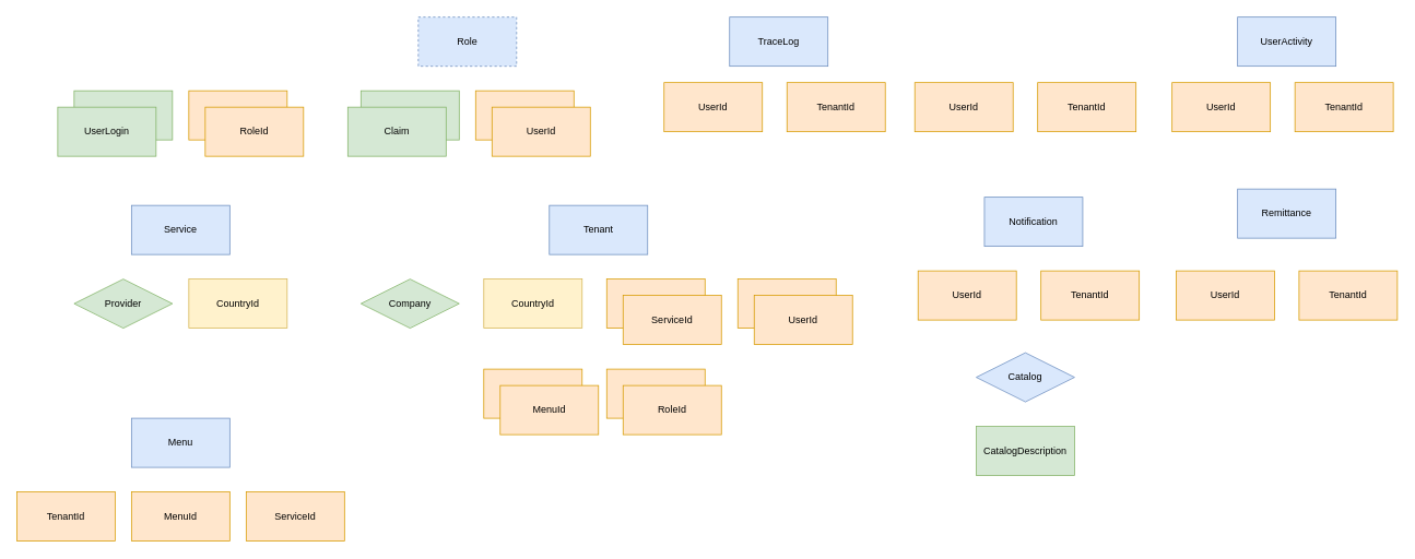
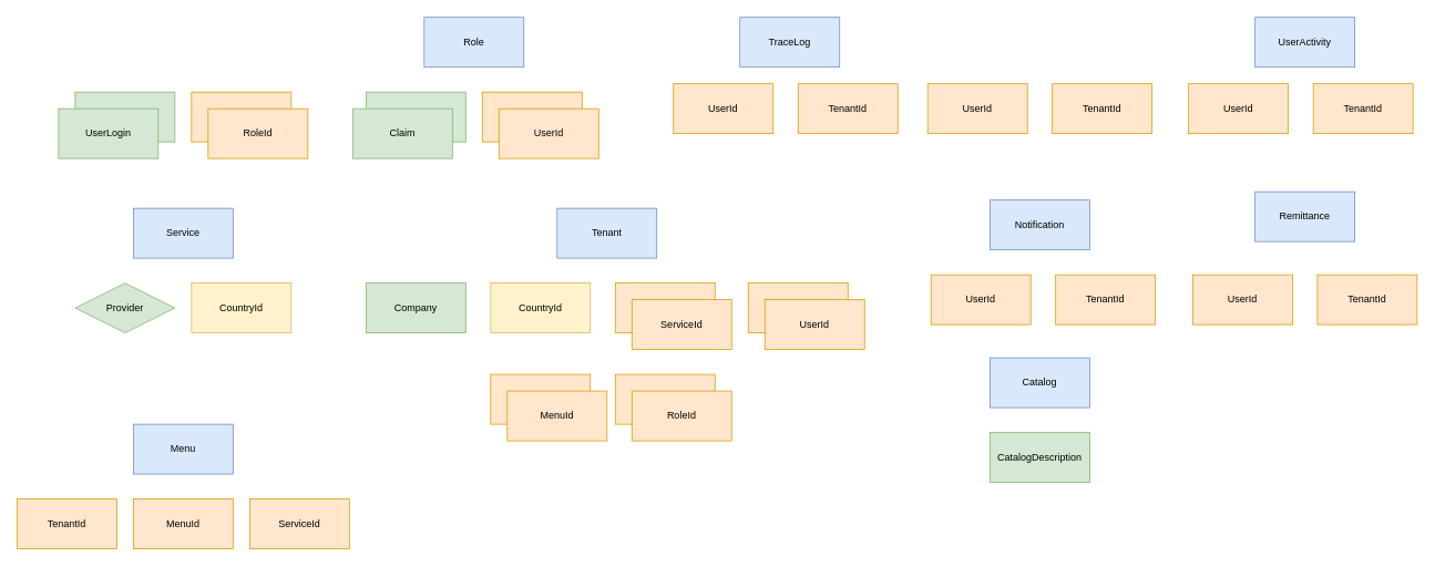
  <mxCell id="0" />
  <mxCell id="1" parent="0" />
  <mxCell id="2" value="UserLogin" style="rounded=0;whiteSpace=wrap;html=1;fillColor=#d5e8d4;strokeColor=#82b366;" vertex="1" parent="1"><mxGeometry x="90" y="110" width="120" height="60" as="geometry" /></mxCell>
  <mxCell id="3" value="Claim" style="rounded=0;whiteSpace=wrap;html=1;fillColor=#d5e8d4;strokeColor=#82b366;" vertex="1" parent="1"><mxGeometry x="440" y="110" width="120" height="60" as="geometry" /></mxCell>
  <mxCell id="4" value="TraceLog" style="rounded=0;whiteSpace=wrap;html=1;fillColor=#dae8fc;strokeColor=#6c8ebf;" vertex="1" parent="1"><mxGeometry x="890" y="20" width="120" height="60" as="geometry" /></mxCell>
  <mxCell id="5" value="UserActivity" style="rounded=0;whiteSpace=wrap;html=1;fillColor=#dae8fc;strokeColor=#6c8ebf;" vertex="1" parent="1"><mxGeometry x="1510" y="20" width="120" height="60" as="geometry" /></mxCell>
  <mxCell id="6" value="Provider" style="rhombus;whiteSpace=wrap;html=1;fillColor=#d5e8d4;strokeColor=#82b366;" vertex="1" parent="1"><mxGeometry x="90" y="340" width="120" height="60" as="geometry" /></mxCell>
  <mxCell id="7" value="Service" style="rounded=0;whiteSpace=wrap;html=1;fillColor=#dae8fc;strokeColor=#6c8ebf;" vertex="1" parent="1"><mxGeometry x="160" y="250" width="120" height="60" as="geometry" /></mxCell>
- <mxCell id="8" value="Catalog" style="rhombus;whiteSpace=wrap;html=1;fillColor=#dae8fc;strokeColor=#6c8ebf;" vertex="1" parent="1"><mxGeometry x="1191" y="430" width="120" height="60" as="geometry" /></mxCell>
+ <mxCell id="8" value="Catalog" style="rounded=0;whiteSpace=wrap;html=1;fillColor=#dae8fc;strokeColor=#6c8ebf;" vertex="1" parent="1"><mxGeometry x="1191" y="430" width="120" height="60" as="geometry" /></mxCell>
  <mxCell id="9" value="CatalogDescription" style="rounded=0;whiteSpace=wrap;html=1;fillColor=#d5e8d4;strokeColor=#82b366;" vertex="1" parent="1"><mxGeometry x="1191" y="520" width="120" height="60" as="geometry" /></mxCell>
- <mxCell id="10" value="Company" style="rhombus;whiteSpace=wrap;html=1;fillColor=#d5e8d4;strokeColor=#82b366;" vertex="1" parent="1"><mxGeometry x="440" y="340" width="120" height="60" as="geometry" /></mxCell>
+ <mxCell id="10" value="Company" style="rounded=0;whiteSpace=wrap;html=1;fillColor=#d5e8d4;strokeColor=#82b366;" vertex="1" parent="1"><mxGeometry x="440" y="340" width="120" height="60" as="geometry" /></mxCell>
  <mxCell id="11" value="Tenant" style="rounded=0;whiteSpace=wrap;html=1;fillColor=#dae8fc;strokeColor=#6c8ebf;" vertex="1" parent="1"><mxGeometry x="670" y="250" width="120" height="60" as="geometry" /></mxCell>
  <mxCell id="12" value="Remittance" style="rounded=0;whiteSpace=wrap;html=1;fillColor=#dae8fc;strokeColor=#6c8ebf;" vertex="1" parent="1"><mxGeometry x="1510" y="230" width="120" height="60" as="geometry" /></mxCell>
- <mxCell id="13" value="Notification" style="rounded=0;whiteSpace=wrap;html=1;fillColor=#dae8fc;strokeColor=#6c8ebf;" vertex="1" parent="1"><mxGeometry x="1201" y="240" width="120" height="60" as="geometry" /></mxCell>
- <mxCell id="14" value="Role" style="rounded=0;whiteSpace=wrap;html=1;fillColor=#dae8fc;strokeColor=#6c8ebf;dashed=1;" vertex="1" parent="1"><mxGeometry x="510" y="20" width="120" height="60" as="geometry" /></mxCell>
+ <mxCell id="13" value="Notification" style="rounded=0;whiteSpace=wrap;html=1;fillColor=#dae8fc;strokeColor=#6c8ebf;" vertex="1" parent="1"><mxGeometry x="1191" y="240" width="120" height="60" as="geometry" /></mxCell>
+ <mxCell id="14" value="Role" style="rounded=0;whiteSpace=wrap;html=1;fillColor=#dae8fc;strokeColor=#6c8ebf;" vertex="1" parent="1"><mxGeometry x="510" y="20" width="120" height="60" as="geometry" /></mxCell>
  <mxCell id="15" value="RoleId" style="rounded=0;whiteSpace=wrap;html=1;fillColor=#ffe6cc;strokeColor=#d79b00;" vertex="1" parent="1"><mxGeometry x="230" y="110" width="120" height="60" as="geometry" /></mxCell>
  <mxCell id="16" value="RoleId" style="rounded=0;whiteSpace=wrap;html=1;fillColor=#ffe6cc;strokeColor=#d79b00;" vertex="1" parent="1"><mxGeometry x="250" y="130" width="120" height="60" as="geometry" /></mxCell>
  <mxCell id="17" value="UserLogin" style="rounded=0;whiteSpace=wrap;html=1;fillColor=#d5e8d4;strokeColor=#82b366;" vertex="1" parent="1"><mxGeometry x="70" y="130" width="120" height="60" as="geometry" /></mxCell>
  <mxCell id="18" value="Claim" style="rounded=0;whiteSpace=wrap;html=1;fillColor=#d5e8d4;strokeColor=#82b366;" vertex="1" parent="1"><mxGeometry x="424" y="130" width="120" height="60" as="geometry" /></mxCell>
  <mxCell id="19" value="UserId" style="rounded=0;whiteSpace=wrap;html=1;fillColor=#ffe6cc;strokeColor=#d79b00;" vertex="1" parent="1"><mxGeometry x="580" y="110" width="120" height="60" as="geometry" /></mxCell>
  <mxCell id="20" value="UserId" style="rounded=0;whiteSpace=wrap;html=1;fillColor=#ffe6cc;strokeColor=#d79b00;" vertex="1" parent="1"><mxGeometry x="600" y="130" width="120" height="60" as="geometry" /></mxCell>
  <mxCell id="21" value="UserId" style="rounded=0;whiteSpace=wrap;html=1;fillColor=#ffe6cc;strokeColor=#d79b00;" vertex="1" parent="1"><mxGeometry x="810" y="100" width="120" height="60" as="geometry" /></mxCell>
  <mxCell id="22" value="TenantId" style="rounded=0;whiteSpace=wrap;html=1;fillColor=#ffe6cc;strokeColor=#d79b00;" vertex="1" parent="1"><mxGeometry x="960" y="100" width="120" height="60" as="geometry" /></mxCell>
  <mxCell id="23" value="UserId" style="rounded=0;whiteSpace=wrap;html=1;fillColor=#ffe6cc;strokeColor=#d79b00;" vertex="1" parent="1"><mxGeometry x="1116" y="100" width="120" height="60" as="geometry" /></mxCell>
  <mxCell id="24" value="TenantId" style="rounded=0;whiteSpace=wrap;html=1;fillColor=#ffe6cc;strokeColor=#d79b00;" vertex="1" parent="1"><mxGeometry x="1266" y="100" width="120" height="60" as="geometry" /></mxCell>
  <mxCell id="25" value="TenantId" style="rounded=0;whiteSpace=wrap;html=1;fillColor=#ffe6cc;strokeColor=#d79b00;" vertex="1" parent="1"><mxGeometry x="1580" y="100" width="120" height="60" as="geometry" /></mxCell>
  <mxCell id="26" value="UserId" style="rounded=0;whiteSpace=wrap;html=1;fillColor=#ffe6cc;strokeColor=#d79b00;" vertex="1" parent="1"><mxGeometry x="1430" y="100" width="120" height="60" as="geometry" /></mxCell>
  <mxCell id="27" value="CountryId" style="rounded=0;whiteSpace=wrap;html=1;fillColor=#fff2cc;strokeColor=#d6b656;" vertex="1" parent="1"><mxGeometry x="230" y="340" width="120" height="60" as="geometry" /></mxCell>
  <mxCell id="28" value="CountryId" style="rounded=0;whiteSpace=wrap;html=1;fillColor=#fff2cc;strokeColor=#d6b656;" vertex="1" parent="1"><mxGeometry x="590" y="340" width="120" height="60" as="geometry" /></mxCell>
  <mxCell id="29" value="UserId" style="rounded=0;whiteSpace=wrap;html=1;fillColor=#ffe6cc;strokeColor=#d79b00;" vertex="1" parent="1"><mxGeometry x="1120" y="330" width="120" height="60" as="geometry" /></mxCell>
  <mxCell id="30" value="TenantId" style="rounded=0;whiteSpace=wrap;html=1;fillColor=#ffe6cc;strokeColor=#d79b00;" vertex="1" parent="1"><mxGeometry x="1270" y="330" width="120" height="60" as="geometry" /></mxCell>
  <mxCell id="31" value="UserId" style="rounded=0;whiteSpace=wrap;html=1;fillColor=#ffe6cc;strokeColor=#d79b00;" vertex="1" parent="1"><mxGeometry x="1435" y="330" width="120" height="60" as="geometry" /></mxCell>
  <mxCell id="32" value="TenantId" style="rounded=0;whiteSpace=wrap;html=1;fillColor=#ffe6cc;strokeColor=#d79b00;" vertex="1" parent="1"><mxGeometry x="1585" y="330" width="120" height="60" as="geometry" /></mxCell>
  <mxCell id="33" value="ServiceId" style="rounded=0;whiteSpace=wrap;html=1;fillColor=#ffe6cc;strokeColor=#d79b00;" vertex="1" parent="1"><mxGeometry x="740" y="340" width="120" height="60" as="geometry" /></mxCell>
  <mxCell id="34" value="ServiceId" style="rounded=0;whiteSpace=wrap;html=1;fillColor=#ffe6cc;strokeColor=#d79b00;" vertex="1" parent="1"><mxGeometry x="760" y="360" width="120" height="60" as="geometry" /></mxCell>
  <mxCell id="35" value="UserId" style="rounded=0;whiteSpace=wrap;html=1;fillColor=#ffe6cc;strokeColor=#d79b00;" vertex="1" parent="1"><mxGeometry x="900" y="340" width="120" height="60" as="geometry" /></mxCell>
  <mxCell id="36" value="UserId" style="rounded=0;whiteSpace=wrap;html=1;fillColor=#ffe6cc;strokeColor=#d79b00;" vertex="1" parent="1"><mxGeometry x="920" y="360" width="120" height="60" as="geometry" /></mxCell>
  <mxCell id="37" value="MenuId" style="rounded=0;whiteSpace=wrap;html=1;fillColor=#ffe6cc;strokeColor=#d79b00;" vertex="1" parent="1"><mxGeometry x="590" y="450" width="120" height="60" as="geometry" /></mxCell>
  <mxCell id="38" value="MenuId" style="rounded=0;whiteSpace=wrap;html=1;fillColor=#ffe6cc;strokeColor=#d79b00;" vertex="1" parent="1"><mxGeometry x="610" y="470" width="120" height="60" as="geometry" /></mxCell>
  <mxCell id="39" value="MenuId" style="rounded=0;whiteSpace=wrap;html=1;fillColor=#ffe6cc;strokeColor=#d79b00;" vertex="1" parent="1"><mxGeometry x="160" y="600" width="120" height="60" as="geometry" /></mxCell>
  <mxCell id="40" value="ServiceId" style="rounded=0;whiteSpace=wrap;html=1;fillColor=#ffe6cc;strokeColor=#d79b00;" vertex="1" parent="1"><mxGeometry x="300" y="600" width="120" height="60" as="geometry" /></mxCell>
  <mxCell id="41" value="RoleId" style="rounded=0;whiteSpace=wrap;html=1;fillColor=#ffe6cc;strokeColor=#d79b00;" vertex="1" parent="1"><mxGeometry x="740" y="450" width="120" height="60" as="geometry" /></mxCell>
  <mxCell id="42" value="RoleId" style="rounded=0;whiteSpace=wrap;html=1;fillColor=#ffe6cc;strokeColor=#d79b00;" vertex="1" parent="1"><mxGeometry x="760" y="470" width="120" height="60" as="geometry" /></mxCell>
  <mxCell id="43" value="Menu" style="rounded=0;whiteSpace=wrap;html=1;fillColor=#dae8fc;strokeColor=#6c8ebf;" vertex="1" parent="1"><mxGeometry x="160" y="510" width="120" height="60" as="geometry" /></mxCell>
  <mxCell id="44" value="TenantId" style="rounded=0;whiteSpace=wrap;html=1;fillColor=#ffe6cc;strokeColor=#d79b00;" vertex="1" parent="1"><mxGeometry x="20" y="600" width="120" height="60" as="geometry" /></mxCell>
